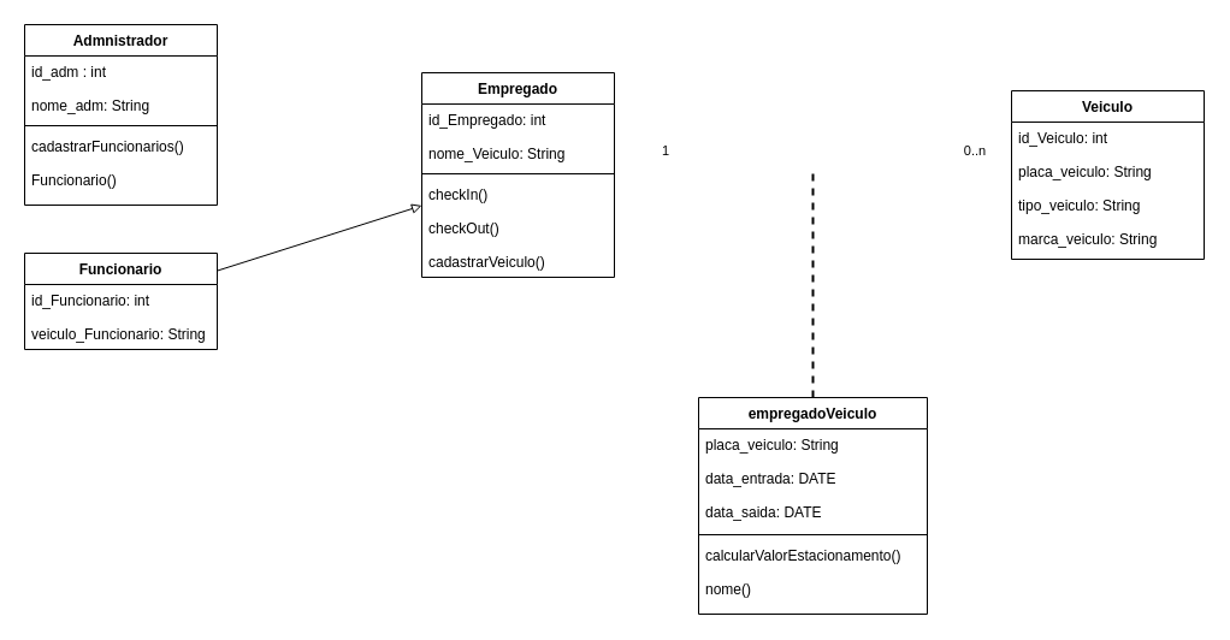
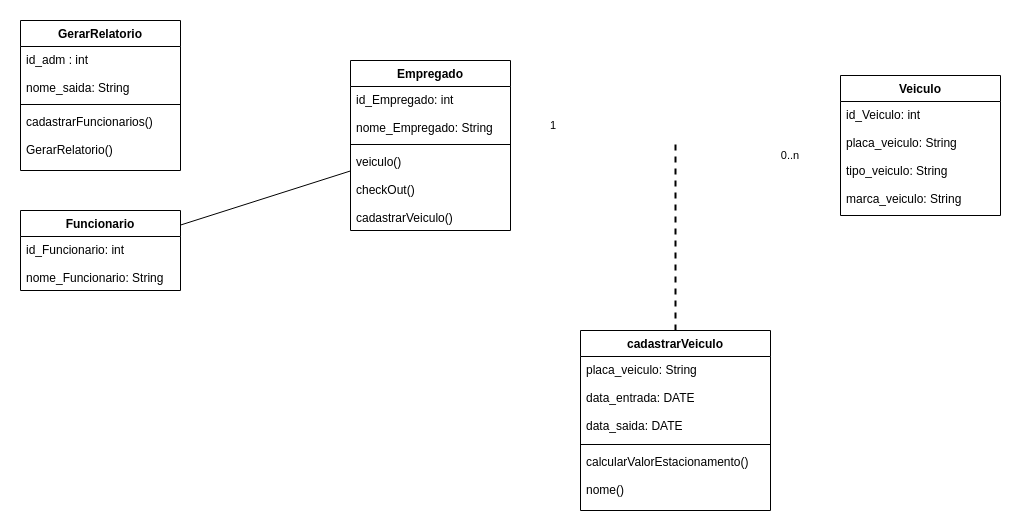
  <mxCell id="0" />
  <mxCell id="1" parent="0" />
  <mxCell id="2" value="Empregado" style="swimlane;fontStyle=1;align=center;verticalAlign=top;childLayout=stackLayout;horizontal=1;startSize=26;horizontalStack=0;resizeParent=1;resizeParentMax=0;resizeLast=0;collapsible=1;marginBottom=0;" vertex="1" parent="1"><mxGeometry x="350" y="60" width="160" height="170" as="geometry" /></mxCell>
- <mxCell id="3" value="id_Empregado: int&#10;&#10;nome_Veiculo: String" style="text;strokeColor=none;fillColor=none;align=left;verticalAlign=top;spacingLeft=4;spacingRight=4;overflow=hidden;rotatable=0;points=[[0,0.5],[1,0.5]];portConstraint=eastwest;" vertex="1" parent="2"><mxGeometry y="26" width="160" height="54" as="geometry" /></mxCell>
+ <mxCell id="3" value="id_Empregado: int&#10;&#10;nome_Empregado: String" style="text;strokeColor=none;fillColor=none;align=left;verticalAlign=top;spacingLeft=4;spacingRight=4;overflow=hidden;rotatable=0;points=[[0,0.5],[1,0.5]];portConstraint=eastwest;" vertex="1" parent="2"><mxGeometry y="26" width="160" height="54" as="geometry" /></mxCell>
  <mxCell id="4" value="" style="line;strokeWidth=1;fillColor=none;align=left;verticalAlign=middle;spacingTop=-1;spacingLeft=3;spacingRight=3;rotatable=0;labelPosition=right;points=[];portConstraint=eastwest;" vertex="1" parent="2"><mxGeometry y="80" width="160" height="8" as="geometry" /></mxCell>
- <mxCell id="5" value="checkIn()&#10;&#10;checkOut()&#10;&#10;cadastrarVeiculo()&#10;" style="text;strokeColor=none;fillColor=none;align=left;verticalAlign=top;spacingLeft=4;spacingRight=4;overflow=hidden;rotatable=0;points=[[0,0.5],[1,0.5]];portConstraint=eastwest;" vertex="1" parent="2"><mxGeometry y="88" width="160" height="82" as="geometry" /></mxCell>
- <mxCell id="6" value="Admnistrador" style="swimlane;fontStyle=1;align=center;verticalAlign=top;childLayout=stackLayout;horizontal=1;startSize=26;horizontalStack=0;resizeParent=1;resizeParentMax=0;resizeLast=0;collapsible=1;marginBottom=0;" vertex="1" parent="1"><mxGeometry x="20" y="20" width="160" height="150" as="geometry" /></mxCell>
- <mxCell id="7" value="id_adm : int&#10;&#10;nome_adm: String" style="text;strokeColor=none;fillColor=none;align=left;verticalAlign=top;spacingLeft=4;spacingRight=4;overflow=hidden;rotatable=0;points=[[0,0.5],[1,0.5]];portConstraint=eastwest;" vertex="1" parent="6"><mxGeometry y="26" width="160" height="54" as="geometry" /></mxCell>
+ <mxCell id="5" value="veiculo()&#10;&#10;checkOut()&#10;&#10;cadastrarVeiculo()&#10;" style="text;strokeColor=none;fillColor=none;align=left;verticalAlign=top;spacingLeft=4;spacingRight=4;overflow=hidden;rotatable=0;points=[[0,0.5],[1,0.5]];portConstraint=eastwest;" vertex="1" parent="2"><mxGeometry y="88" width="160" height="82" as="geometry" /></mxCell>
+ <mxCell id="6" value="GerarRelatorio" style="swimlane;fontStyle=1;align=center;verticalAlign=top;childLayout=stackLayout;horizontal=1;startSize=26;horizontalStack=0;resizeParent=1;resizeParentMax=0;resizeLast=0;collapsible=1;marginBottom=0;" vertex="1" parent="1"><mxGeometry x="20" y="20" width="160" height="150" as="geometry" /></mxCell>
+ <mxCell id="7" value="id_adm : int&#10;&#10;nome_saida: String" style="text;strokeColor=none;fillColor=none;align=left;verticalAlign=top;spacingLeft=4;spacingRight=4;overflow=hidden;rotatable=0;points=[[0,0.5],[1,0.5]];portConstraint=eastwest;" vertex="1" parent="6"><mxGeometry y="26" width="160" height="54" as="geometry" /></mxCell>
  <mxCell id="8" value="" style="line;strokeWidth=1;fillColor=none;align=left;verticalAlign=middle;spacingTop=-1;spacingLeft=3;spacingRight=3;rotatable=0;labelPosition=right;points=[];portConstraint=eastwest;" vertex="1" parent="6"><mxGeometry y="80" width="160" height="8" as="geometry" /></mxCell>
- <mxCell id="9" value="cadastrarFuncionarios()&#10;&#10;Funcionario()" style="text;strokeColor=none;fillColor=none;align=left;verticalAlign=top;spacingLeft=4;spacingRight=4;overflow=hidden;rotatable=0;points=[[0,0.5],[1,0.5]];portConstraint=eastwest;" vertex="1" parent="6"><mxGeometry y="88" width="160" height="62" as="geometry" /></mxCell>
+ <mxCell id="9" value="cadastrarFuncionarios()&#10;&#10;GerarRelatorio()" style="text;strokeColor=none;fillColor=none;align=left;verticalAlign=top;spacingLeft=4;spacingRight=4;overflow=hidden;rotatable=0;points=[[0,0.5],[1,0.5]];portConstraint=eastwest;" vertex="1" parent="6"><mxGeometry y="88" width="160" height="62" as="geometry" /></mxCell>
  <mxCell id="10" value="Veiculo" style="swimlane;fontStyle=1;align=center;verticalAlign=top;childLayout=stackLayout;horizontal=1;startSize=26;horizontalStack=0;resizeParent=1;resizeParentMax=0;resizeLast=0;collapsible=1;marginBottom=0;" vertex="1" parent="1"><mxGeometry x="840" y="75" width="160" height="140" as="geometry" /></mxCell>
  <mxCell id="11" value="id_Veiculo: int&#10;&#10;placa_veiculo: String&#10;&#10;tipo_veiculo: String&#10;&#10;marca_veiculo: String" style="text;strokeColor=none;fillColor=none;align=left;verticalAlign=top;spacingLeft=4;spacingRight=4;overflow=hidden;rotatable=0;points=[[0,0.5],[1,0.5]];portConstraint=eastwest;" vertex="1" parent="10"><mxGeometry y="26" width="160" height="114" as="geometry" /></mxCell>
  <mxCell id="12" value="Funcionario" style="swimlane;fontStyle=1;align=center;verticalAlign=top;childLayout=stackLayout;horizontal=1;startSize=26;horizontalStack=0;resizeParent=1;resizeParentMax=0;resizeLast=0;collapsible=1;marginBottom=0;" vertex="1" parent="1"><mxGeometry x="20" y="210" width="160" height="80" as="geometry" /></mxCell>
- <mxCell id="13" value="id_Funcionario: int&#10;&#10;veiculo_Funcionario: String" style="text;strokeColor=none;fillColor=none;align=left;verticalAlign=top;spacingLeft=4;spacingRight=4;overflow=hidden;rotatable=0;points=[[0,0.5],[1,0.5]];portConstraint=eastwest;" vertex="1" parent="12"><mxGeometry y="26" width="160" height="54" as="geometry" /></mxCell>
- <mxCell id="14" value="" style="endArrow=block;html=1;rounded=0;endFill=0;" edge="1" parent="1" source="12" target="2"><mxGeometry width="50" height="50" relative="1" as="geometry"><mxPoint x="489" y="330" as="sourcePoint" /><mxPoint x="539" y="280" as="targetPoint" /></mxGeometry></mxCell>
- <mxCell id="15" value="empregadoVeiculo" style="swimlane;fontStyle=1;align=center;verticalAlign=top;childLayout=stackLayout;horizontal=1;startSize=26;horizontalStack=0;resizeParent=1;resizeParentMax=0;resizeLast=0;collapsible=1;marginBottom=0;" vertex="1" parent="1"><mxGeometry x="580" y="330" width="190" height="180" as="geometry" /></mxCell>
+ <mxCell id="13" value="id_Funcionario: int&#10;&#10;nome_Funcionario: String" style="text;strokeColor=none;fillColor=none;align=left;verticalAlign=top;spacingLeft=4;spacingRight=4;overflow=hidden;rotatable=0;points=[[0,0.5],[1,0.5]];portConstraint=eastwest;" vertex="1" parent="12"><mxGeometry y="26" width="160" height="54" as="geometry" /></mxCell>
+ <mxCell id="14" value="" style="endArrow=none;html=1;rounded=0;endFill=0;" edge="1" parent="1" source="12" target="2"><mxGeometry width="50" height="50" relative="1" as="geometry"><mxPoint x="489" y="330" as="sourcePoint" /><mxPoint x="539" y="280" as="targetPoint" /></mxGeometry></mxCell>
+ <mxCell id="15" value="cadastrarVeiculo" style="swimlane;fontStyle=1;align=center;verticalAlign=top;childLayout=stackLayout;horizontal=1;startSize=26;horizontalStack=0;resizeParent=1;resizeParentMax=0;resizeLast=0;collapsible=1;marginBottom=0;" vertex="1" parent="1"><mxGeometry x="580" y="330" width="190" height="180" as="geometry" /></mxCell>
  <mxCell id="16" value="placa_veiculo: String&#10;&#10;data_entrada: DATE&#10;&#10;data_saida: DATE" style="text;strokeColor=none;fillColor=none;align=left;verticalAlign=top;spacingLeft=4;spacingRight=4;overflow=hidden;rotatable=0;points=[[0,0.5],[1,0.5]];portConstraint=eastwest;" vertex="1" parent="15"><mxGeometry y="26" width="190" height="84" as="geometry" /></mxCell>
  <mxCell id="17" value="" style="line;strokeWidth=1;fillColor=none;align=left;verticalAlign=middle;spacingTop=-1;spacingLeft=3;spacingRight=3;rotatable=0;labelPosition=right;points=[];portConstraint=eastwest;" vertex="1" parent="15"><mxGeometry y="110" width="190" height="8" as="geometry" /></mxCell>
  <mxCell id="18" value="calcularValorEstacionamento()&#10;&#10;nome()" style="text;strokeColor=none;fillColor=none;align=left;verticalAlign=top;spacingLeft=4;spacingRight=4;overflow=hidden;rotatable=0;points=[[0,0.5],[1,0.5]];portConstraint=eastwest;" vertex="1" parent="15"><mxGeometry y="118" width="190" height="62" as="geometry" /></mxCell>
  <mxCell id="19" value="" style="endArrow=none;dashed=1;html=1;strokeWidth=2;rounded=0;" edge="1" parent="1" source="15"><mxGeometry width="50" height="50" relative="1" as="geometry"><mxPoint x="510" y="320" as="sourcePoint" /><mxPoint x="675" y="140" as="targetPoint" /></mxGeometry></mxCell>
  <mxCell id="20" value="1" style="text;html=1;strokeColor=none;fillColor=none;align=center;verticalAlign=middle;whiteSpace=wrap;rounded=0;fontSize=11;" vertex="1" parent="1"><mxGeometry x="523" y="110" width="60" height="30" as="geometry" /></mxCell>
- <mxCell id="21" value="0..n" style="text;html=1;strokeColor=none;fillColor=none;align=center;verticalAlign=middle;whiteSpace=wrap;rounded=0;fontSize=11;" vertex="1" parent="1"><mxGeometry x="780" y="110" width="60" height="30" as="geometry" /></mxCell>
+ <mxCell id="21" value="0..n" style="text;html=1;strokeColor=none;fillColor=none;align=center;verticalAlign=middle;whiteSpace=wrap;rounded=0;fontSize=11;" vertex="1" parent="1"><mxGeometry x="760" y="140" width="60" height="30" as="geometry" /></mxCell>
